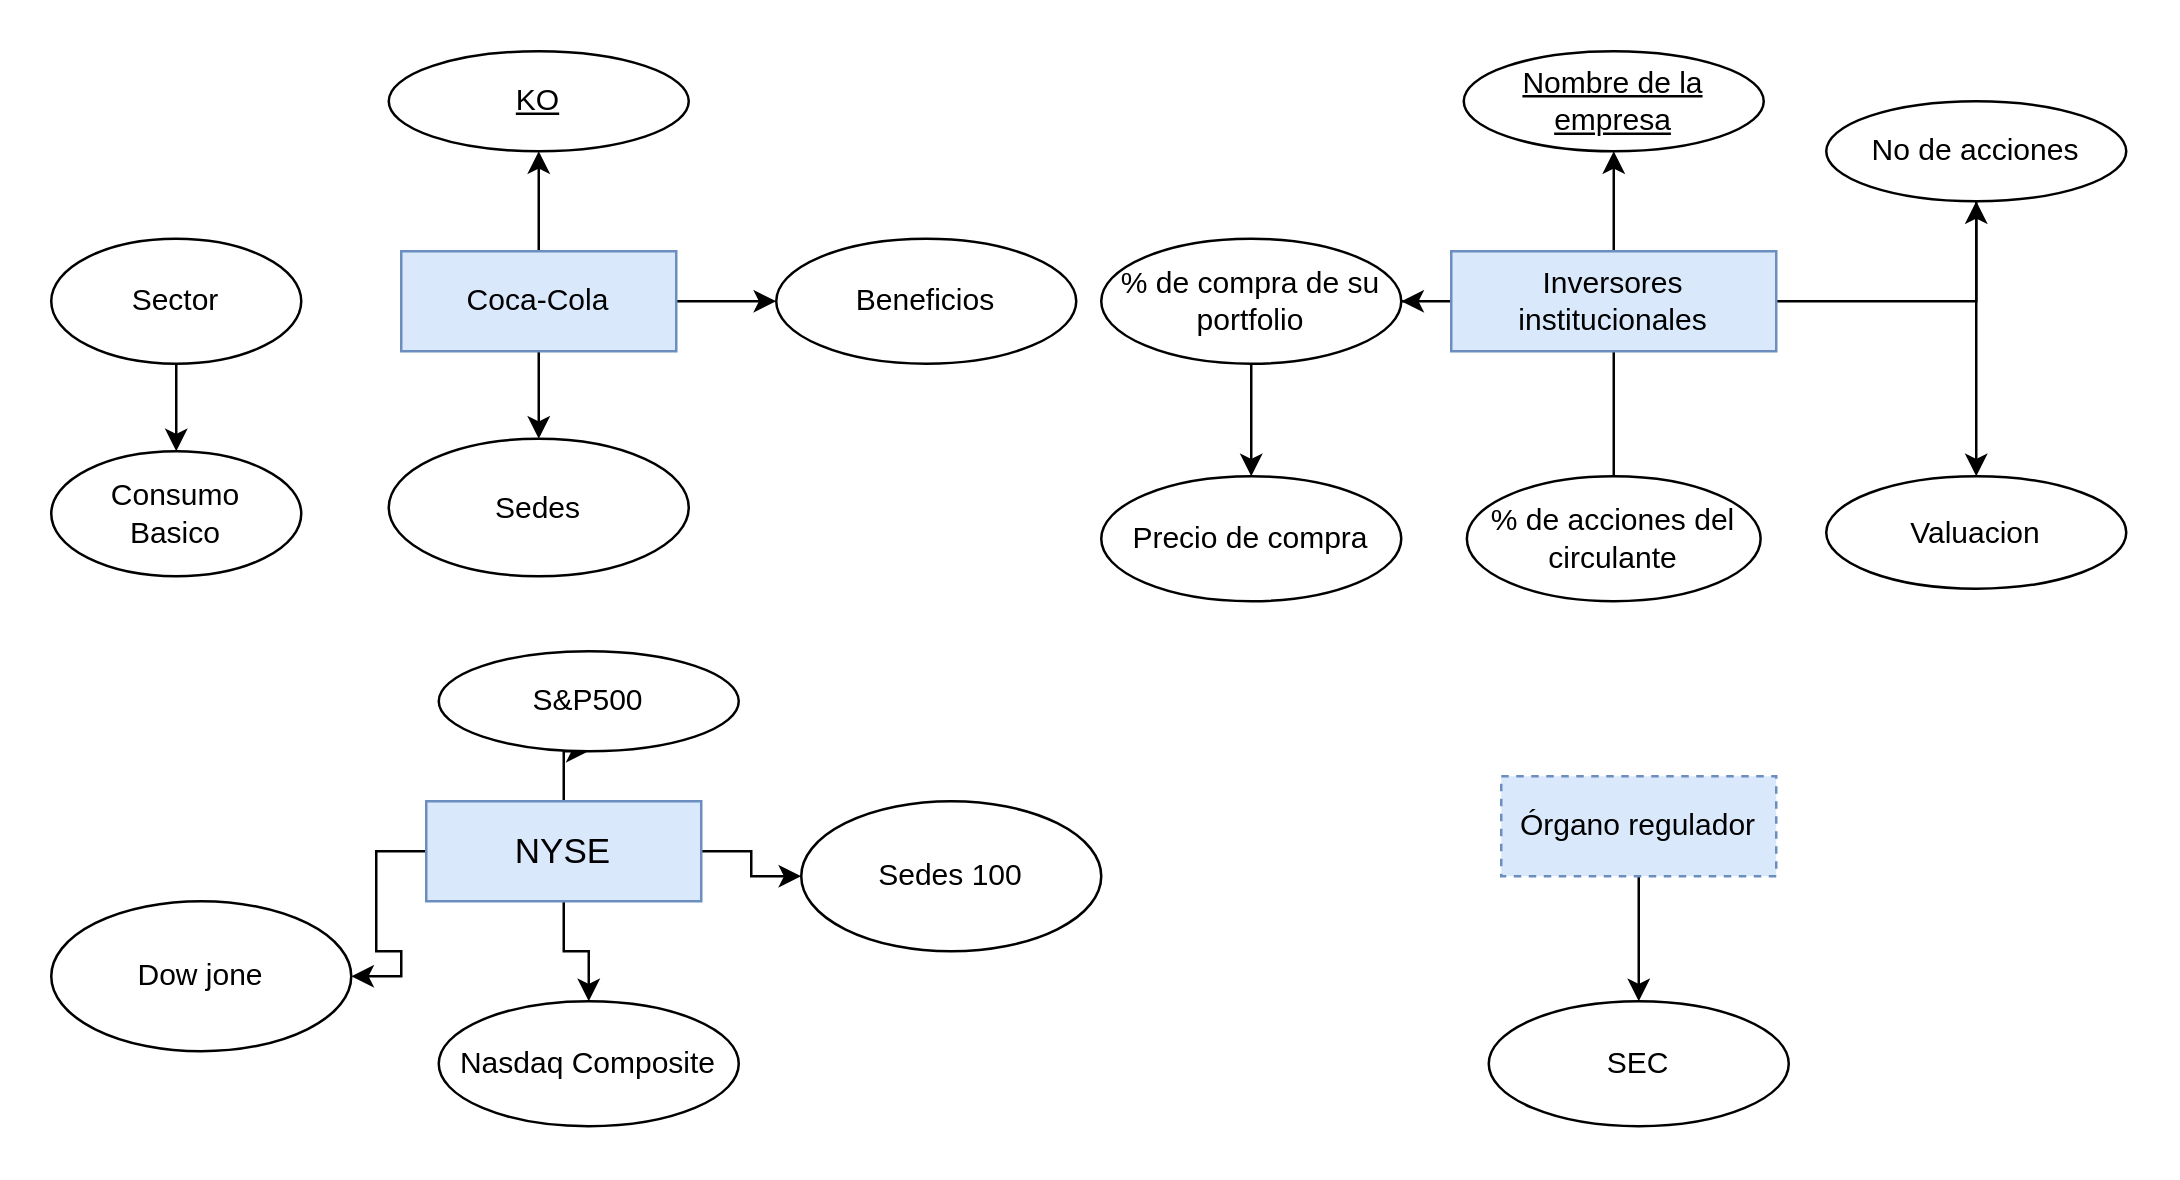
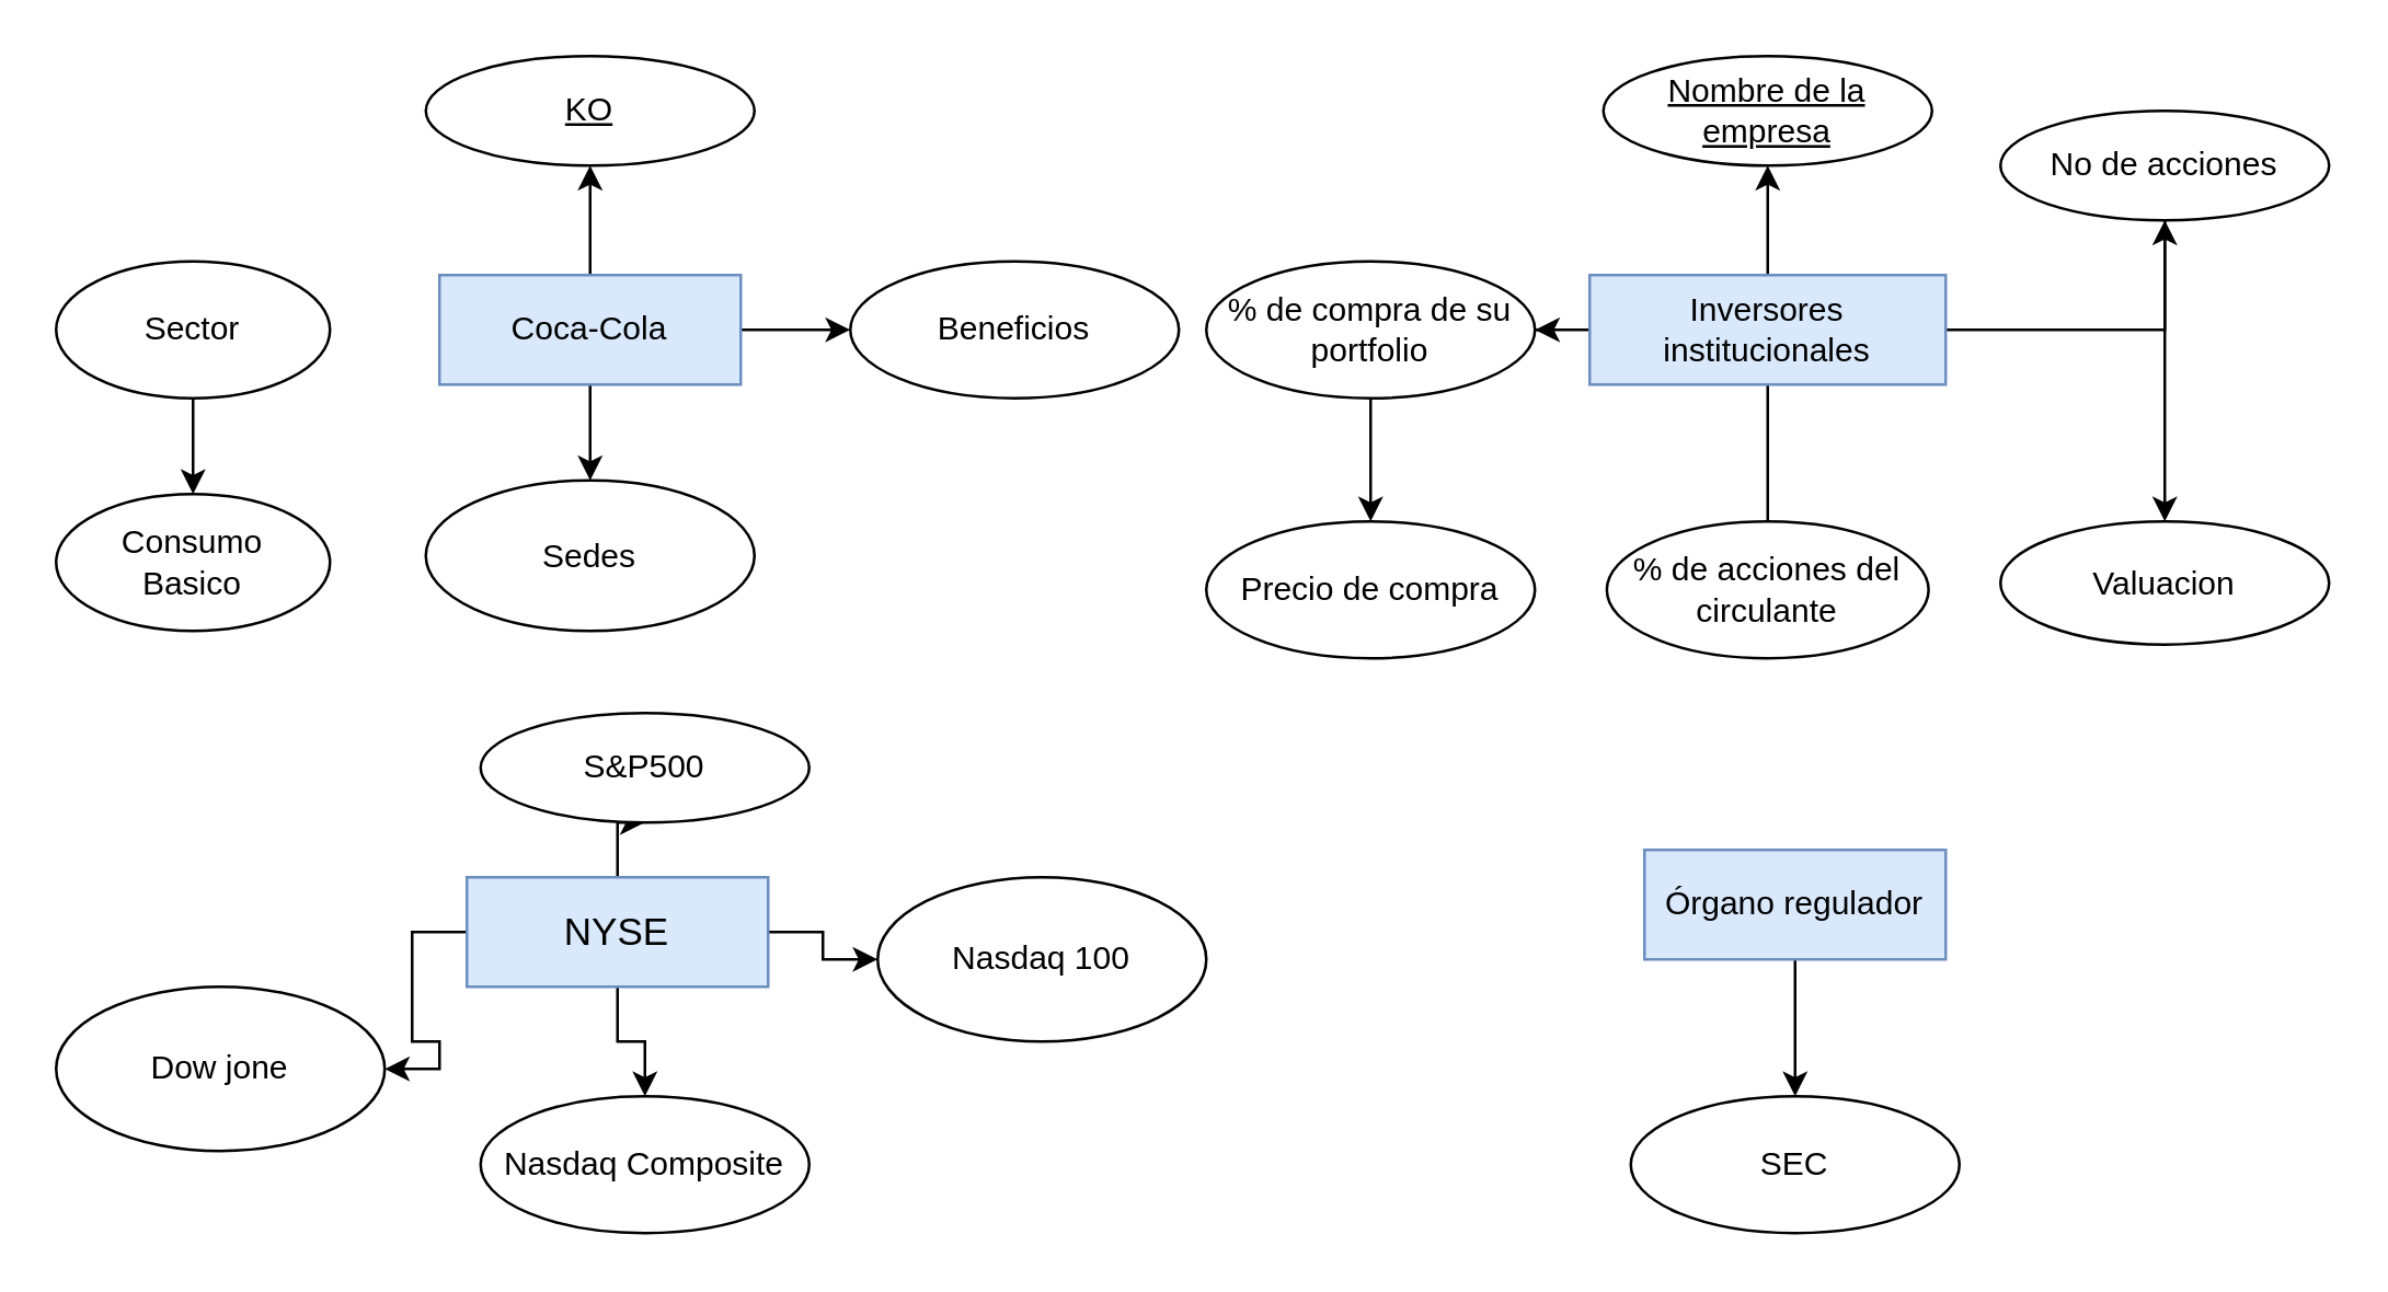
  <mxCell id="0" />
  <mxCell id="1" parent="0" />
  <mxCell id="2" value="" style="edgeStyle=orthogonalEdgeStyle;rounded=0;orthogonalLoop=1;jettySize=auto;html=1;" edge="1" parent="1" source="6" target="33"><mxGeometry relative="1" as="geometry" /></mxCell>
  <mxCell id="3" value="" style="edgeStyle=orthogonalEdgeStyle;rounded=0;orthogonalLoop=1;jettySize=auto;html=1;" edge="1" parent="1" source="6" target="35"><mxGeometry relative="1" as="geometry" /></mxCell>
  <mxCell id="4" value="" style="edgeStyle=orthogonalEdgeStyle;rounded=0;orthogonalLoop=1;jettySize=auto;html=1;" edge="1" parent="1" source="6" target="34"><mxGeometry relative="1" as="geometry" /></mxCell>
  <mxCell id="5" value="" style="edgeStyle=orthogonalEdgeStyle;rounded=0;orthogonalLoop=1;jettySize=auto;html=1;" edge="1" parent="1" source="6" target="36"><mxGeometry relative="1" as="geometry" /></mxCell>
  <mxCell id="6" value="&lt;font style=&quot;font-size: 14px;&quot;&gt;NYSE&lt;br&gt;&lt;/font&gt;" style="rounded=0;whiteSpace=wrap;html=1;fillColor=#dae8fc;strokeColor=#6c8ebf;" vertex="1" parent="1"><mxGeometry x="170" y="320" width="110" height="40" as="geometry" /></mxCell>
  <mxCell id="7" value="" style="edgeStyle=orthogonalEdgeStyle;rounded=0;orthogonalLoop=1;jettySize=auto;html=1;" edge="1" parent="1" source="10" target="19"><mxGeometry relative="1" as="geometry" /></mxCell>
  <mxCell id="8" value="" style="edgeStyle=orthogonalEdgeStyle;rounded=0;orthogonalLoop=1;jettySize=auto;html=1;" edge="1" parent="1" source="10" target="24"><mxGeometry relative="1" as="geometry" /></mxCell>
  <mxCell id="9" value="" style="edgeStyle=orthogonalEdgeStyle;rounded=0;orthogonalLoop=1;jettySize=auto;html=1;" edge="1" parent="1" source="10" target="23"><mxGeometry relative="1" as="geometry" /></mxCell>
  <mxCell id="10" value="Coca-Cola" style="rounded=0;whiteSpace=wrap;html=1;fillColor=#dae8fc;strokeColor=#6c8ebf;" vertex="1" parent="1"><mxGeometry x="160" y="100" width="110" height="40" as="geometry" /></mxCell>
  <mxCell id="11" value="" style="edgeStyle=orthogonalEdgeStyle;rounded=0;orthogonalLoop=1;jettySize=auto;html=1;" edge="1" parent="1" source="12" target="37"><mxGeometry relative="1" as="geometry" /></mxCell>
- <mxCell id="12" value="Órgano regulador" style="rounded=0;whiteSpace=wrap;html=1;fillColor=#dae8fc;strokeColor=#6c8ebf;dashed=1;" vertex="1" parent="1"><mxGeometry x="600" y="310" width="110" height="40" as="geometry" /></mxCell>
+ <mxCell id="12" value="Órgano regulador" style="rounded=0;whiteSpace=wrap;html=1;fillColor=#dae8fc;strokeColor=#6c8ebf;" vertex="1" parent="1"><mxGeometry x="600" y="310" width="110" height="40" as="geometry" /></mxCell>
  <mxCell id="13" value="" style="edgeStyle=orthogonalEdgeStyle;rounded=0;orthogonalLoop=1;jettySize=auto;html=1;" edge="1" parent="1" source="17" target="25"><mxGeometry relative="1" as="geometry" /></mxCell>
  <mxCell id="14" value="" style="edgeStyle=orthogonalEdgeStyle;rounded=0;orthogonalLoop=1;jettySize=auto;html=1;" edge="1" parent="1" source="17" target="27"><mxGeometry relative="1" as="geometry" /></mxCell>
  <mxCell id="15" value="" style="edgeStyle=orthogonalEdgeStyle;rounded=0;orthogonalLoop=1;jettySize=auto;html=1;" edge="1" parent="1" source="17"><mxGeometry relative="1" as="geometry"><mxPoint x="645" y="240" as="targetPoint" /></mxGeometry></mxCell>
  <mxCell id="16" value="" style="edgeStyle=orthogonalEdgeStyle;rounded=0;orthogonalLoop=1;jettySize=auto;html=1;" edge="1" parent="1" source="17" target="30"><mxGeometry relative="1" as="geometry" /></mxCell>
  <mxCell id="17" value="Inversores institucionales" style="whiteSpace=wrap;html=1;fillColor=#dae8fc;strokeColor=#6c8ebf;rounded=0;" vertex="1" parent="1"><mxGeometry x="580" y="100" width="130" height="40" as="geometry" /></mxCell>
  <mxCell id="18" style="edgeStyle=orthogonalEdgeStyle;rounded=0;orthogonalLoop=1;jettySize=auto;html=1;exitX=0.5;exitY=1;exitDx=0;exitDy=0;" edge="1" parent="1" source="17" target="17"><mxGeometry relative="1" as="geometry" /></mxCell>
  <mxCell id="19" value="&lt;u&gt;KO&lt;/u&gt;" style="ellipse;whiteSpace=wrap;html=1;" vertex="1" parent="1"><mxGeometry x="155" y="20" width="120" height="40" as="geometry" /></mxCell>
  <mxCell id="20" value="" style="edgeStyle=orthogonalEdgeStyle;rounded=0;orthogonalLoop=1;jettySize=auto;html=1;" edge="1" parent="1" source="21" target="22"><mxGeometry relative="1" as="geometry" /></mxCell>
  <mxCell id="21" value="Sector&lt;br&gt;" style="ellipse;whiteSpace=wrap;html=1;" vertex="1" parent="1"><mxGeometry y="95" width="100" height="50" as="geometry" x="20" /></mxCell>
  <mxCell id="22" value="Consumo&lt;br&gt;Basico" style="ellipse;whiteSpace=wrap;html=1;" vertex="1" parent="1"><mxGeometry y="180" width="100" height="50" as="geometry" x="20" /></mxCell>
  <mxCell id="23" value="Beneficios" style="ellipse;whiteSpace=wrap;html=1;" vertex="1" parent="1"><mxGeometry x="310" y="95" width="120" height="50" as="geometry" /></mxCell>
  <mxCell id="24" value="Sedes" style="ellipse;whiteSpace=wrap;html=1;" vertex="1" parent="1"><mxGeometry x="155" y="175" width="120" height="55" as="geometry" /></mxCell>
  <mxCell id="25" value="&lt;u&gt;Nombre de la empresa&lt;/u&gt;" style="ellipse;whiteSpace=wrap;html=1;" vertex="1" parent="1"><mxGeometry x="585" y="20" width="120" height="40" as="geometry" /></mxCell>
  <mxCell id="26" value="" style="edgeStyle=orthogonalEdgeStyle;rounded=0;orthogonalLoop=1;jettySize=auto;html=1;" edge="1" parent="1" source="27" target="32"><mxGeometry relative="1" as="geometry" /></mxCell>
  <mxCell id="27" value="No de acciones" style="ellipse;whiteSpace=wrap;html=1;" vertex="1" parent="1"><mxGeometry x="730" y="40" width="120" height="40" as="geometry" /></mxCell>
  <mxCell id="28" value="% de acciones del circulante" style="ellipse;whiteSpace=wrap;html=1;" vertex="1" parent="1"><mxGeometry x="586.25" y="190" width="117.5" height="50" as="geometry" /></mxCell>
  <mxCell id="29" value="" style="edgeStyle=orthogonalEdgeStyle;rounded=0;orthogonalLoop=1;jettySize=auto;html=1;" edge="1" parent="1" source="30" target="31"><mxGeometry relative="1" as="geometry" /></mxCell>
  <mxCell id="30" value="% de compra de su portfolio" style="ellipse;whiteSpace=wrap;html=1;" vertex="1" parent="1"><mxGeometry x="440" y="95" width="120" height="50" as="geometry" /></mxCell>
  <mxCell id="31" value="Precio de compra" style="ellipse;whiteSpace=wrap;html=1;" vertex="1" parent="1"><mxGeometry x="440" y="190" width="120" height="50" as="geometry" /></mxCell>
  <mxCell id="32" value="Valuacion&lt;br&gt;" style="ellipse;whiteSpace=wrap;html=1;" vertex="1" parent="1"><mxGeometry x="730" y="190" width="120" height="45" as="geometry" /></mxCell>
  <mxCell id="33" value="S&amp;amp;P500&lt;br&gt;" style="ellipse;whiteSpace=wrap;html=1;" vertex="1" parent="1"><mxGeometry x="175" y="260" width="120" height="40" as="geometry" /></mxCell>
  <mxCell id="34" value="Dow jone" style="ellipse;whiteSpace=wrap;html=1;" vertex="1" parent="1"><mxGeometry x="20" y="360" width="120" height="60" as="geometry" /></mxCell>
- <mxCell id="35" value="Sedes 100" style="ellipse;whiteSpace=wrap;html=1;" vertex="1" parent="1"><mxGeometry x="320" y="320" width="120" height="60" as="geometry" /></mxCell>
+ <mxCell id="35" value="Nasdaq 100" style="ellipse;whiteSpace=wrap;html=1;" vertex="1" parent="1"><mxGeometry x="320" y="320" width="120" height="60" as="geometry" /></mxCell>
  <mxCell id="36" value="Nasdaq Composite&lt;br&gt;" style="ellipse;whiteSpace=wrap;html=1;" vertex="1" parent="1"><mxGeometry x="175" y="400" width="120" height="50" as="geometry" /></mxCell>
  <mxCell id="37" value="SEC" style="ellipse;whiteSpace=wrap;html=1;" vertex="1" parent="1"><mxGeometry x="595" y="400" width="120" height="50" as="geometry" /></mxCell>
